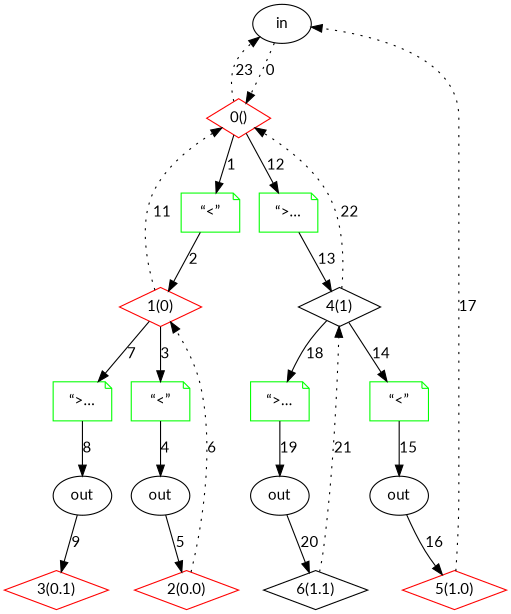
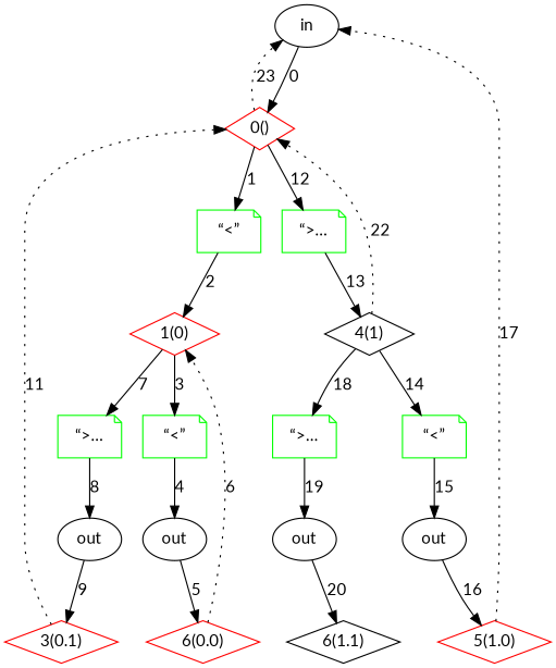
  digraph {
    fontname=Lato
    rankdir=TB
    node [fontname=Lato shape=diamond color=green]
    edge [fontname=Lato style=solid]
    n1 [label=in shape=ellipse color=""]
    n2 [color=red label="0()"]
    n3 [label="“<”" shape=note]
    n4 [label="“>…" shape=note]
    n5 [color=red label="1(0)"]
    n6 [color=black label="4(1)"]
    n7 [label="“<”" shape=note]
    n8 [label="“>…" shape=note]
    n9 [label=out shape=ellipse color=""]
    n10 [label=out shape=ellipse color=""]
-   n11 [color=red label="2(0.0)"]
+   n11 [color=red label="6(0.0)"]
    n12 [color=red label="3(0.1)"]
    n13 [label="“<”" shape=note]
    n14 [label="“>…" shape=note]
    n15 [label=out shape=ellipse color=""]
    n16 [label=out shape=ellipse color=""]
    n17 [color=red label="5(1.0)"]
    n18 [color=black label="6(1.1)"]
-   n1 -> n2 [label=0 style=dotted]
+   n1 -> n2 [label=0]
    n2 -> n1 [label=23 style=dotted]
    n2 -> n3 [label=1]
    n2 -> n4 [label=12]
    n3 -> n5 [label=2]
    n4 -> n6 [label=13]
-   n5 -> n2 [label=11 style=dotted]
+   n12 -> n2 [label=11 style=dotted]
    n5 -> n7 [label=3]
    n5 -> n8 [label=7]
    n6 -> n2 [label=22 style=dotted]
    n6 -> n13 [label=14]
    n6 -> n14 [label=18]
    n7 -> n9 [label=4]
    n8 -> n10 [label=8]
    n9 -> n11 [label=5]
    n10 -> n12 [label=9]
    n11 -> n5 [label=6 style=dotted]
    n13 -> n15 [label=15]
    n14 -> n16 [label=19]
    n15 -> n17 [label=16]
    n16 -> n18 [label=20]
    n17 -> n1 [label=17 style=dotted]
-   n18 -> n6 [label=21 style=dotted]
  }
